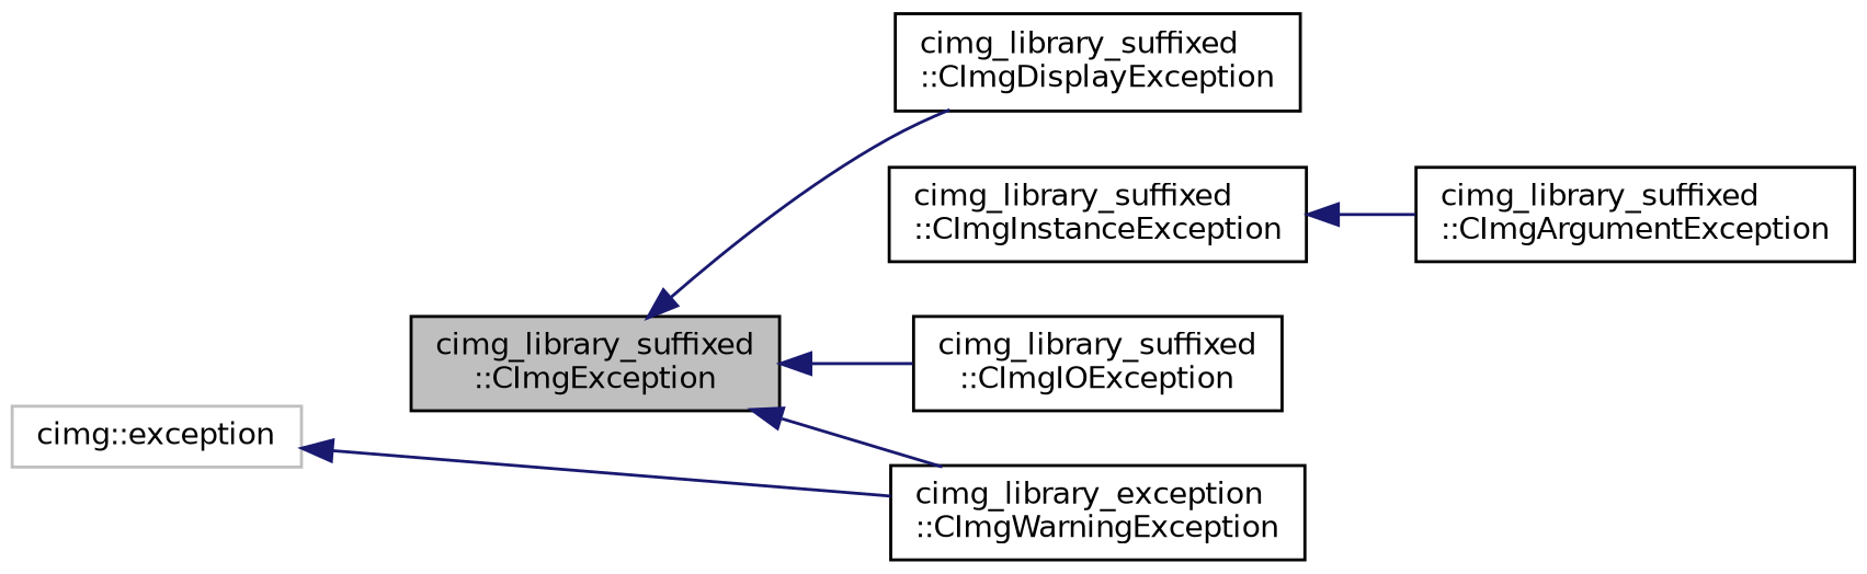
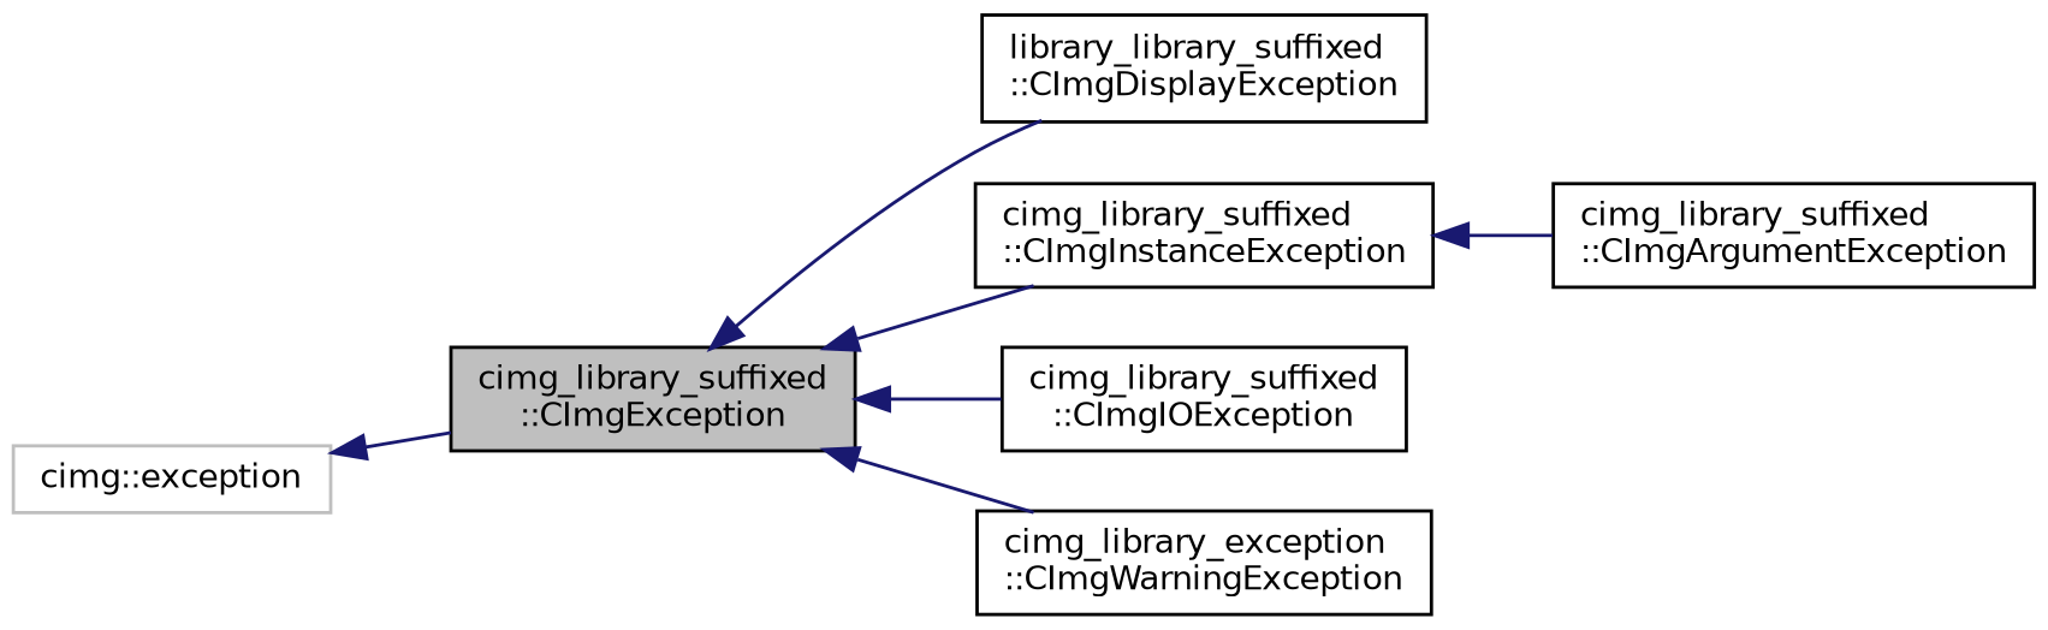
  digraph {
    rankdir=LR
    node [color=black fillcolor=white fontname=Helvetica fontsize=10 shape=record style=filled]
    edge [color=midnightblue dir=back fontname=Helvetica fontsize=10 labelfontname=Helvetica labelfontsize=10 style=solid]
    n1 [fillcolor=grey75 fontcolor=black height=0.2 label="cimg_library_suffixed\l::CImgException" width=0.4]
-   n2 [height=0.2 label="cimg_library_suffixed\l::CImgDisplayException" width=0.4]
+   n2 [height=0.2 label="library_library_suffixed\l::CImgDisplayException" width=0.4]
    n3 [height=0.2 label="cimg_library_suffixed\l::CImgInstanceException" width=0.4]
    n4 [height=0.2 label="cimg_library_suffixed\l::CImgIOException" width=0.4]
    n5 [height=0.2 label="cimg_library_exception\l::CImgWarningException" width=0.4]
    n6 [height=0.2 label="cimg_library_suffixed\l::CImgArgumentException" width=0.4]
    n7 [color=grey75 height=0.2 label="cimg::exception" width=0.4]
    n1 -> n2
+   n1 -> n3
    n1 -> n4
    n1 -> n5
    n3 -> n6
-   n7 -> n5
+   n7 -> n1
  }
